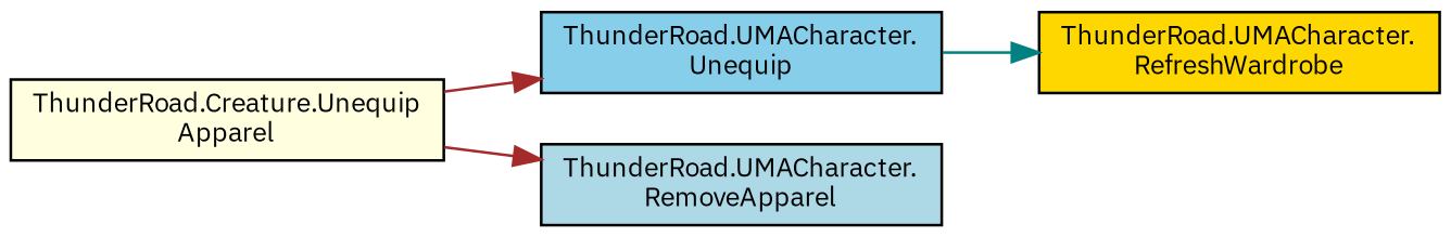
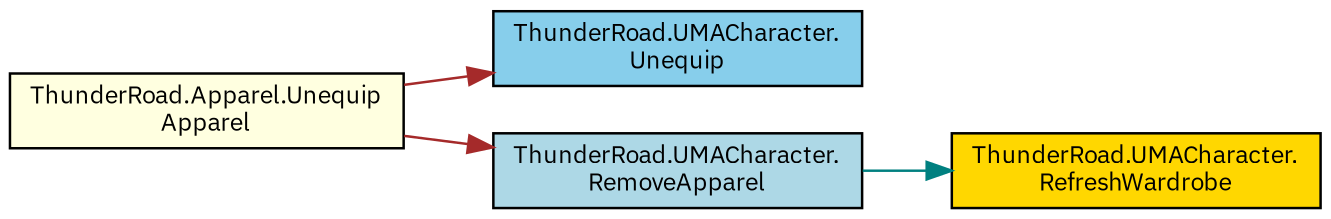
  digraph {
    fontname="IBM Plex Sans"
    rankdir=LR
    node [color=black fontname="IBM Plex Sans" fontsize=10 shape=record style=filled]
    edge [color=brown fontname="IBM Plex Sans" fontsize=10 labelfontname=Helvetica labelfontsize=10 style=solid]
-   n1 [fillcolor=lightyellow fontcolor=black height=0.2 label="ThunderRoad.Creature.Unequip\lApparel" width=0.4]
+   n1 [fillcolor=lightyellow fontcolor=black height=0.2 label="ThunderRoad.Apparel.Unequip\lApparel" width=0.4]
    n2 [fillcolor=skyblue height=0.2 label="ThunderRoad.UMACharacter.\lUnequip" width=0.4]
    n3 [fillcolor=lightblue height=0.2 label="ThunderRoad.UMACharacter.\lRemoveApparel" width=0.4]
    n4 [fillcolor=gold height=0.2 label="ThunderRoad.UMACharacter.\lRefreshWardrobe" width=0.4]
    n1 -> n2
    n1 -> n3
-   n2 -> n4 [color=teal]
+   n3 -> n4 [color=teal]
  }
